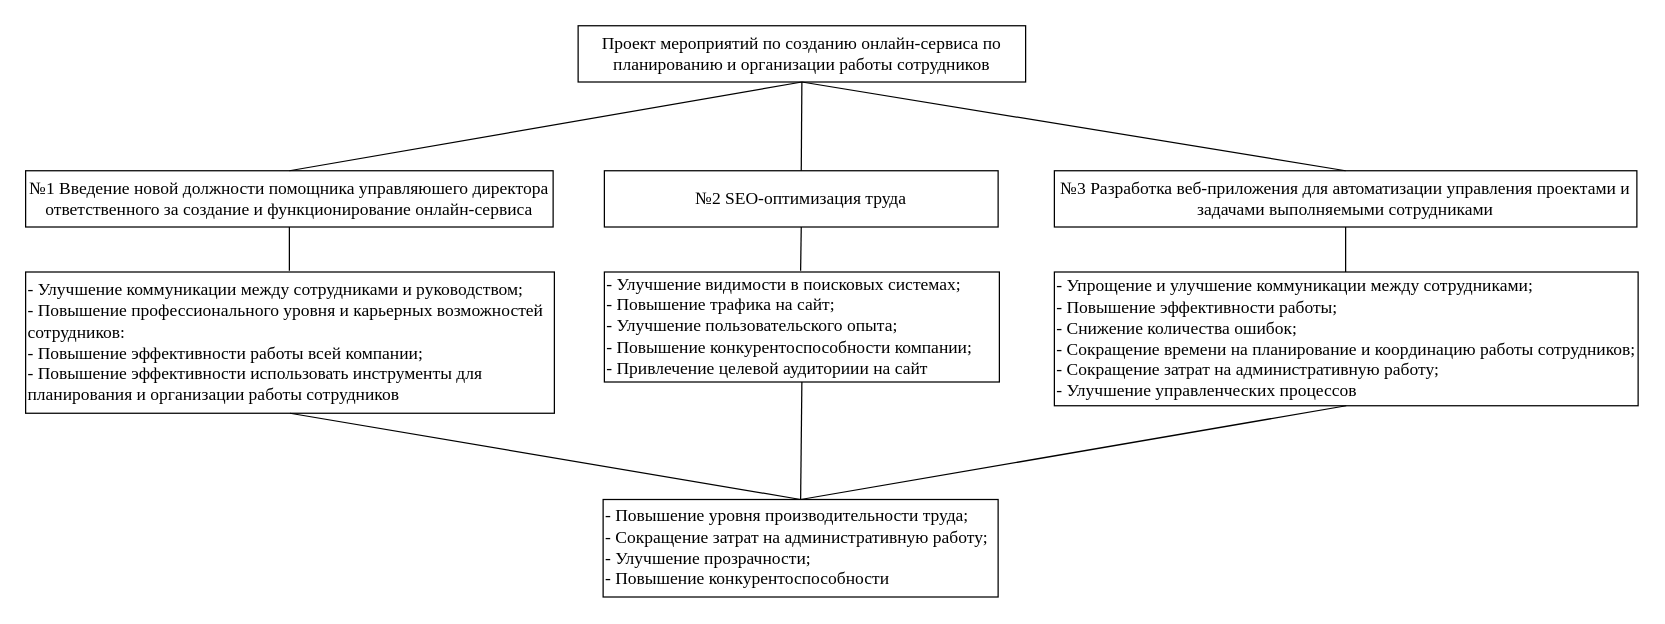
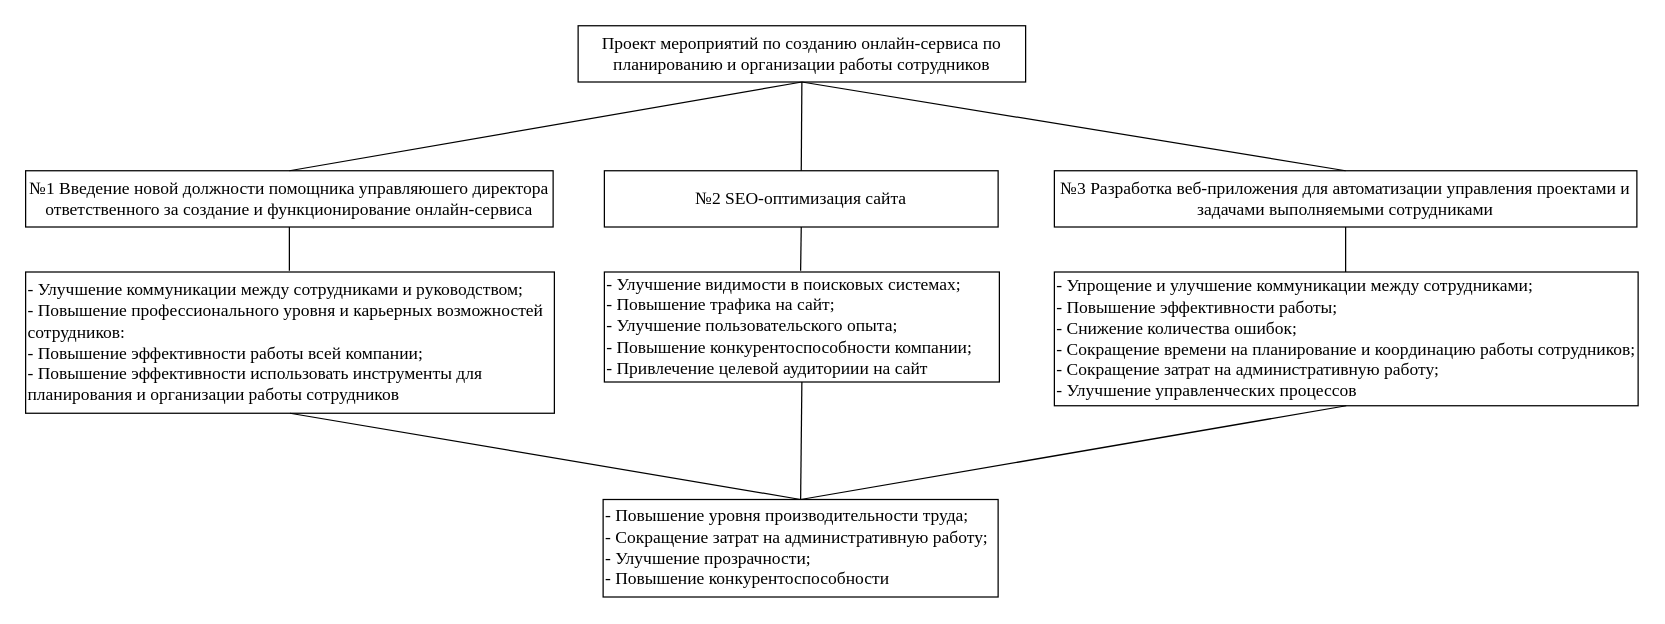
  <mxCell id="0" />
  <mxCell id="1" parent="0" />
  <mxCell id="2" value="Проект мероприятий по созданию онлайн-сервиса по планированию и организации работы сотрудников" style="rounded=0;whiteSpace=wrap;html=1;fillColor=none;strokeColor=#000000;fontFamily=Times New Roman;fontSize=14;fontColor=#000000;" parent="1" vertex="1"><mxGeometry x="462" y="20" width="358" height="45" as="geometry" /></mxCell>
  <mxCell id="3" value="№1 Введение новой должности помощника управляюшего директора ответственного за создание и функционирование онлайн-сервиса" style="rounded=0;whiteSpace=wrap;html=1;fillColor=none;strokeColor=#000000;fontFamily=Times New Roman;fontSize=14;fontColor=#000000;" parent="1" vertex="1"><mxGeometry x="20" y="136" width="422" height="45" as="geometry" /></mxCell>
- <mxCell id="4" value="№2 SEO-оптимизация труда" style="rounded=0;whiteSpace=wrap;html=1;fillColor=none;strokeColor=#000000;fontFamily=Times New Roman;fontSize=14;fontColor=#000000;" parent="1" vertex="1"><mxGeometry x="483" y="136" width="315" height="45" as="geometry" /></mxCell>
+ <mxCell id="4" value="№2 SEO-оптимизация сайта" style="rounded=0;whiteSpace=wrap;html=1;fillColor=none;strokeColor=#000000;fontFamily=Times New Roman;fontSize=14;fontColor=#000000;" parent="1" vertex="1"><mxGeometry x="483" y="136" width="315" height="45" as="geometry" /></mxCell>
  <mxCell id="5" value="№3 Разработка веб-приложения для автоматизации управления проектами и задачами выполняемыми сотрудниками" style="rounded=0;whiteSpace=wrap;html=1;fillColor=none;strokeColor=#000000;fontFamily=Times New Roman;fontSize=14;fontColor=#000000;" parent="1" vertex="1"><mxGeometry x="843" y="136" width="466" height="45" as="geometry" /></mxCell>
  <mxCell id="6" value="- Улучшение коммуникации между сотрудниками и руководством;&lt;br&gt;- Повышение профессионального уровня и карьерных возможностей сотрудников:&lt;br&gt;- Повышение эффективности работы всей компании;&lt;br&gt;- Повышение эффективности использовать инструменты для планирования и организации работы сотрудников" style="rounded=0;whiteSpace=wrap;html=1;fillColor=none;strokeColor=#000000;fontFamily=Times New Roman;fontSize=14;fontColor=#000000;align=left;" parent="1" vertex="1"><mxGeometry x="20" y="217" width="423" height="113" as="geometry" /></mxCell>
  <mxCell id="7" value="- Улучшение видимости в поисковых системах;&lt;br&gt;- Повышение трафика на сайт;&lt;br&gt;- Улучшение пользовательского опыта;&lt;br&gt;- Повышение конкурентоспособности компании;&lt;br&gt;- Привлечение целевой аудиториии на сайт" style="rounded=0;whiteSpace=wrap;html=1;fillColor=none;strokeColor=#000000;fontFamily=Times New Roman;fontSize=14;fontColor=#000000;align=left;" parent="1" vertex="1"><mxGeometry x="483" y="217" width="316" height="88" as="geometry" /></mxCell>
  <mxCell id="8" value="- Упрощение и улучшение коммуникации между сотрудниками;&lt;br&gt;- Повышение эффективности работы;&lt;br&gt;- Снижение количества ошибок;&lt;br&gt;- Сокращение времени на планирование и координацию работы сотрудников;&lt;br&gt;- Сокращение затрат на административную работу;&lt;br&gt;- Улучшение управленческих процессов" style="rounded=0;whiteSpace=wrap;html=1;fillColor=none;strokeColor=#000000;fontFamily=Times New Roman;fontSize=14;fontColor=#000000;align=left;" parent="1" vertex="1"><mxGeometry x="843" y="217" width="467" height="107" as="geometry" /></mxCell>
  <mxCell id="9" value="- Повышение уровня производительности труда;&lt;br&gt;- Сокращение затрат на административную работу;&lt;br&gt;- Улучшение прозрачности;&lt;br&gt;- Повышение конкурентоспособности" style="rounded=0;whiteSpace=wrap;html=1;fillColor=none;strokeColor=#000000;fontFamily=Times New Roman;fontSize=14;fontColor=#000000;align=left;" parent="1" vertex="1"><mxGeometry x="482" y="399" width="316" height="78" as="geometry" /></mxCell>
  <mxCell id="10" value="" style="endArrow=none;html=1;fontFamily=Times New Roman;fontSize=14;fontColor=#000000;labelBorderColor=none;strokeColor=#000000;endFill=0;exitX=0.5;exitY=1;exitDx=0;exitDy=0;entryX=0.5;entryY=0;entryDx=0;entryDy=0;" parent="1" source="2" target="3" edge="1"><mxGeometry width="50" height="50" relative="1" as="geometry"><mxPoint x="281" y="458" as="sourcePoint" /><mxPoint x="347" y="461" as="targetPoint" /></mxGeometry></mxCell>
  <mxCell id="11" value="" style="endArrow=none;html=1;fontFamily=Times New Roman;fontSize=14;fontColor=#000000;labelBorderColor=none;strokeColor=#000000;endFill=0;exitX=0.5;exitY=1;exitDx=0;exitDy=0;entryX=0.5;entryY=0;entryDx=0;entryDy=0;" parent="1" source="2" target="4" edge="1"><mxGeometry width="50" height="50" relative="1" as="geometry"><mxPoint x="651" y="75" as="sourcePoint" /><mxPoint x="248" y="146" as="targetPoint" /></mxGeometry></mxCell>
  <mxCell id="12" value="" style="endArrow=none;html=1;fontFamily=Times New Roman;fontSize=14;fontColor=#000000;labelBorderColor=none;strokeColor=#000000;endFill=0;entryX=0.5;entryY=0;entryDx=0;entryDy=0;exitX=0.5;exitY=1;exitDx=0;exitDy=0;" parent="1" source="2" target="5" edge="1"><mxGeometry width="50" height="50" relative="1" as="geometry"><mxPoint x="665" y="76" as="sourcePoint" /><mxPoint x="806" y="123" as="targetPoint" /></mxGeometry></mxCell>
  <mxCell id="13" value="" style="endArrow=none;html=1;fontFamily=Times New Roman;fontSize=14;fontColor=#000000;labelBorderColor=none;strokeColor=#000000;endFill=0;exitX=0.5;exitY=1;exitDx=0;exitDy=0;" parent="1" source="3" edge="1"><mxGeometry width="50" height="50" relative="1" as="geometry"><mxPoint x="492" y="383" as="sourcePoint" /><mxPoint x="231" y="216" as="targetPoint" /></mxGeometry></mxCell>
  <mxCell id="14" value="" style="endArrow=none;html=1;fontFamily=Times New Roman;fontSize=14;fontColor=#000000;labelBorderColor=none;strokeColor=#000000;endFill=0;exitX=0.5;exitY=1;exitDx=0;exitDy=0;" parent="1" source="4" edge="1"><mxGeometry width="50" height="50" relative="1" as="geometry"><mxPoint x="661" y="85" as="sourcePoint" /><mxPoint x="640" y="216" as="targetPoint" /></mxGeometry></mxCell>
  <mxCell id="15" value="" style="endArrow=none;html=1;fontFamily=Times New Roman;fontSize=14;fontColor=#000000;labelBorderColor=none;strokeColor=#000000;endFill=0;exitX=0.5;exitY=1;exitDx=0;exitDy=0;" parent="1" source="5" edge="1"><mxGeometry width="50" height="50" relative="1" as="geometry"><mxPoint x="671" y="95" as="sourcePoint" /><mxPoint x="1076" y="217" as="targetPoint" /></mxGeometry></mxCell>
  <mxCell id="16" value="" style="endArrow=none;html=1;fontFamily=Times New Roman;fontSize=14;fontColor=#000000;labelBorderColor=none;strokeColor=#000000;endFill=0;exitX=0.5;exitY=1;exitDx=0;exitDy=0;entryX=0.5;entryY=0;entryDx=0;entryDy=0;" parent="1" source="7" target="9" edge="1"><mxGeometry width="50" height="50" relative="1" as="geometry"><mxPoint x="681" y="105" as="sourcePoint" /><mxPoint x="271" y="176" as="targetPoint" /></mxGeometry></mxCell>
  <mxCell id="17" value="" style="endArrow=none;html=1;fontFamily=Times New Roman;fontSize=14;fontColor=#000000;labelBorderColor=none;strokeColor=#000000;endFill=0;exitX=0.5;exitY=1;exitDx=0;exitDy=0;entryX=0.5;entryY=0;entryDx=0;entryDy=0;" parent="1" source="6" target="9" edge="1"><mxGeometry width="50" height="50" relative="1" as="geometry"><mxPoint x="691" y="115" as="sourcePoint" /><mxPoint x="281" y="186" as="targetPoint" /></mxGeometry></mxCell>
  <mxCell id="18" value="" style="endArrow=none;html=1;fontFamily=Times New Roman;fontSize=14;fontColor=#000000;labelBorderColor=none;strokeColor=#000000;endFill=0;exitX=0.5;exitY=1;exitDx=0;exitDy=0;entryX=0.5;entryY=0;entryDx=0;entryDy=0;" parent="1" source="8" target="9" edge="1"><mxGeometry width="50" height="50" relative="1" as="geometry"><mxPoint x="701" y="125" as="sourcePoint" /><mxPoint x="291" y="196" as="targetPoint" /></mxGeometry></mxCell>
